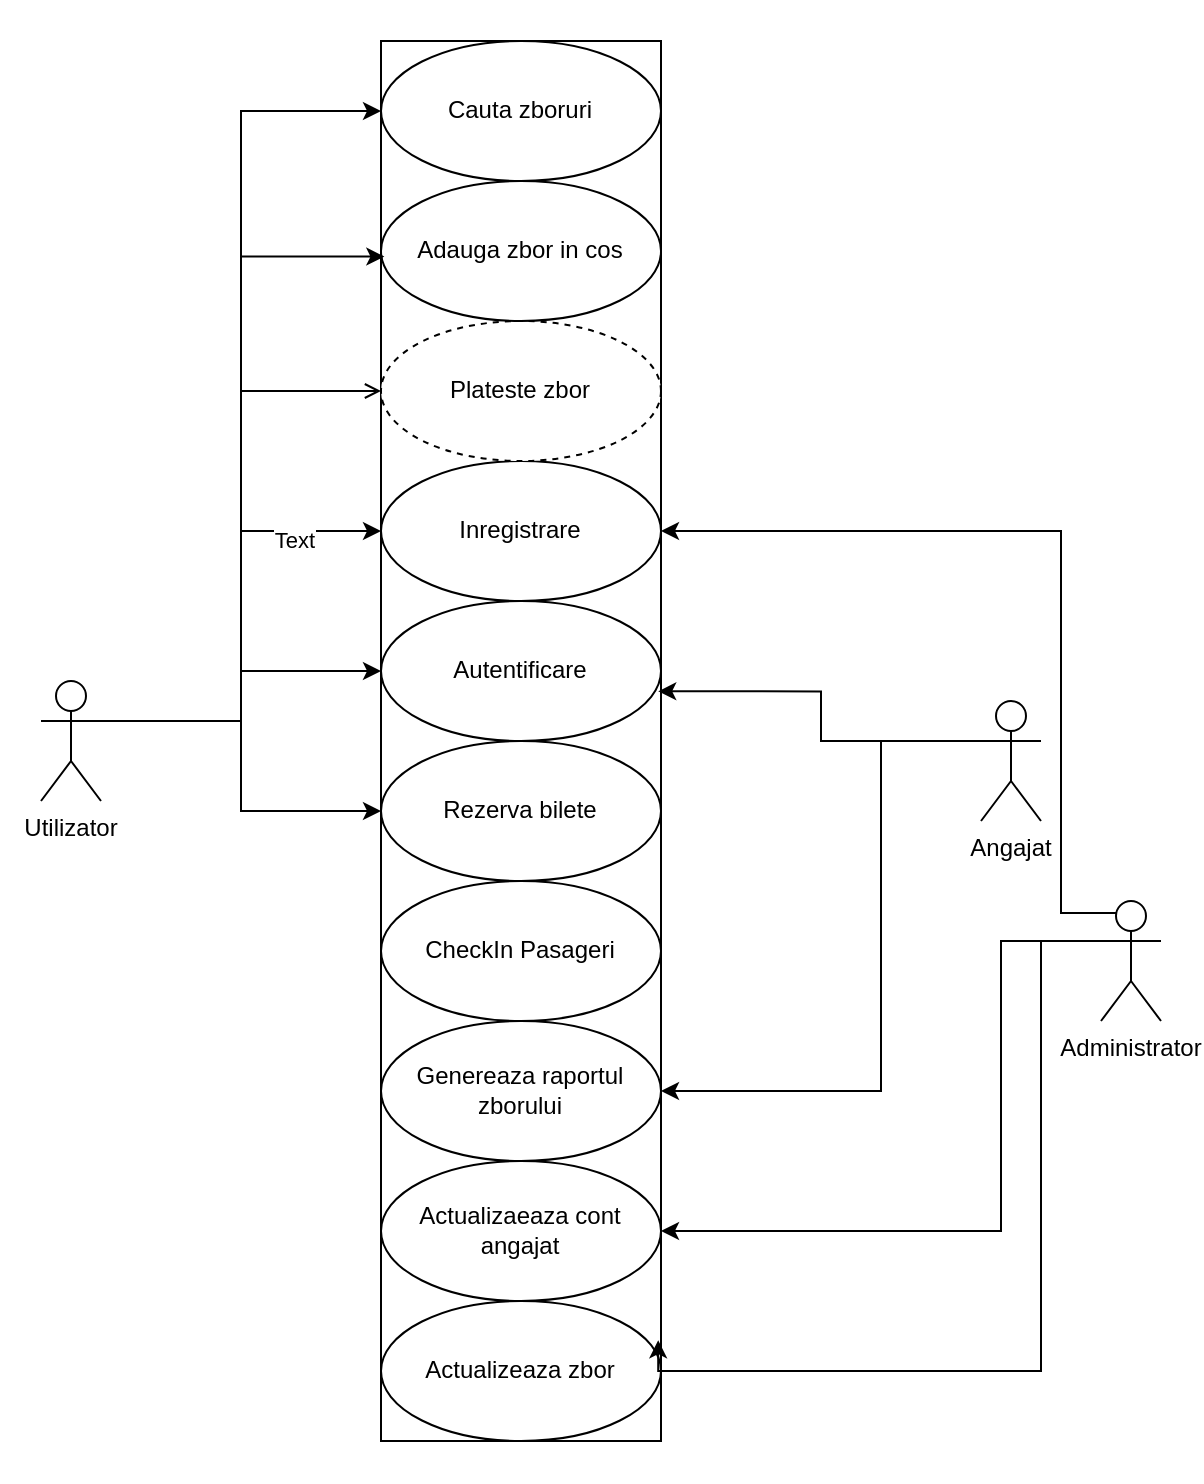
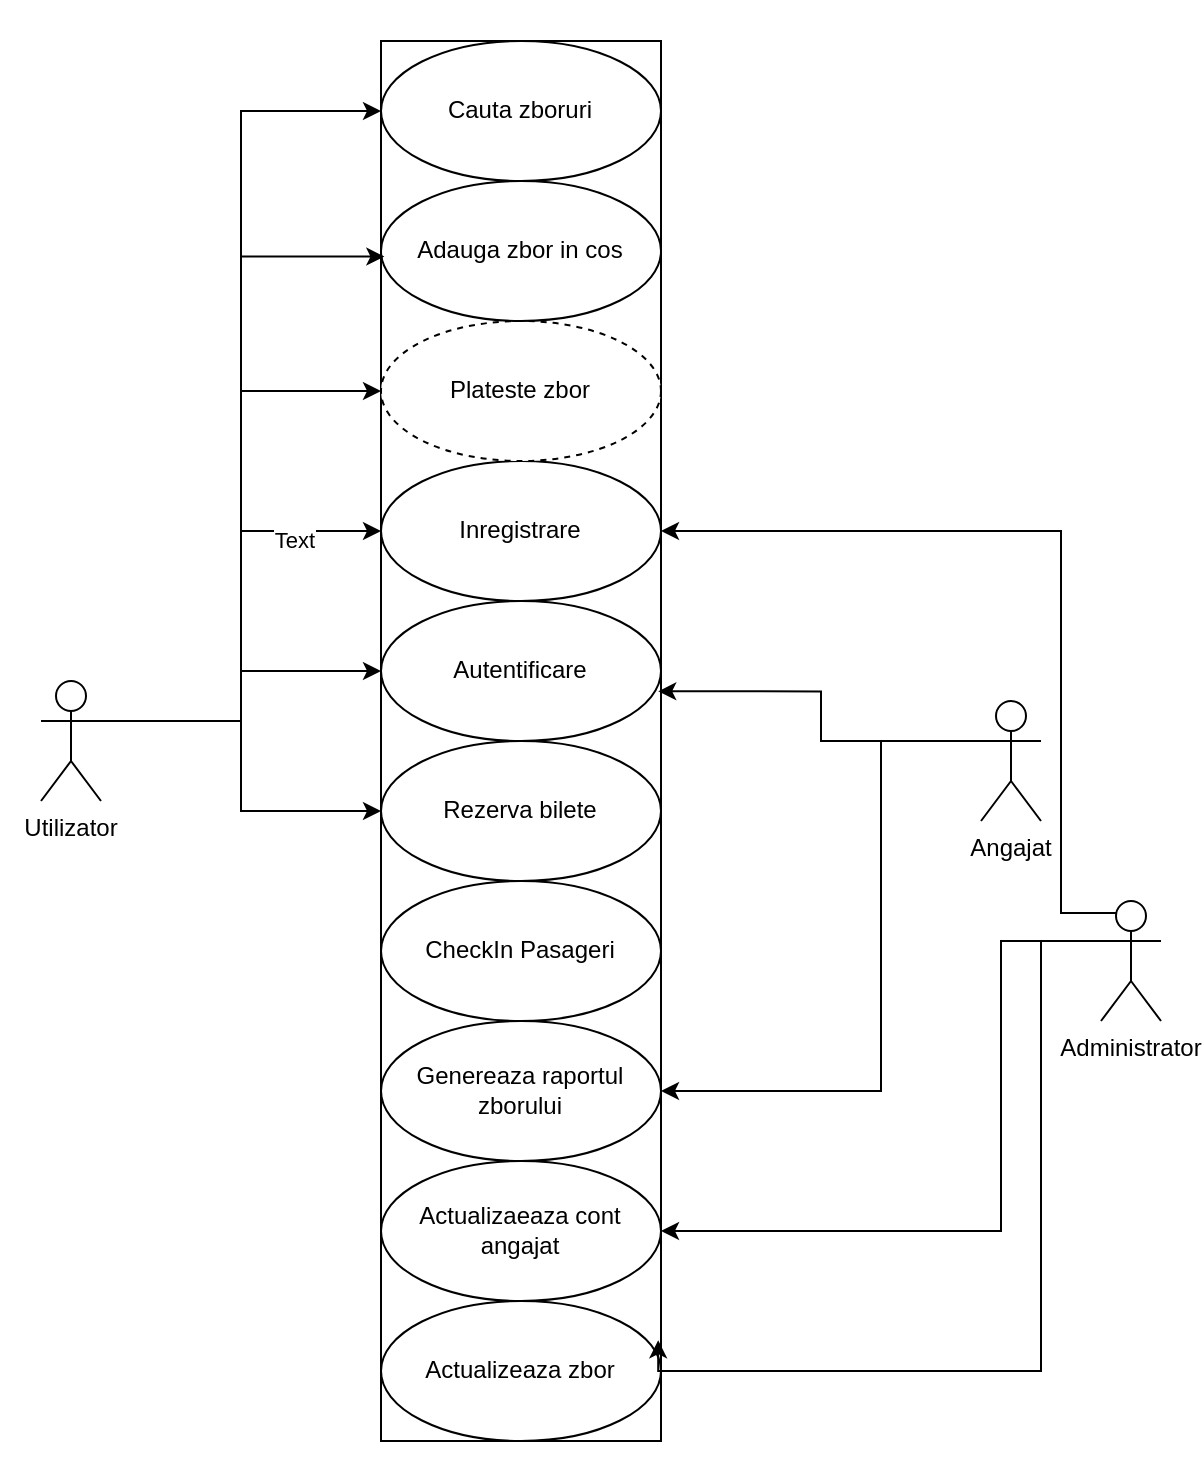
  <mxCell id="0" style=";html=1;" />
  <mxCell id="1" style=";html=1;" parent="0" />
  <mxCell id="2" style="edgeStyle=orthogonalEdgeStyle;rounded=0;orthogonalLoop=1;jettySize=auto;html=1;exitX=1;exitY=0.333;exitDx=0;exitDy=0;exitPerimeter=0;entryX=0;entryY=0.5;entryDx=0;entryDy=0;" edge="1" parent="1" source="6" target="14"><mxGeometry relative="1" as="geometry" /></mxCell>
  <mxCell id="3" style="edgeStyle=orthogonalEdgeStyle;rounded=0;orthogonalLoop=1;jettySize=auto;html=1;exitX=1;exitY=0.333;exitDx=0;exitDy=0;exitPerimeter=0;entryX=0;entryY=0.5;entryDx=0;entryDy=0;" edge="1" parent="1" source="6" target="15"><mxGeometry relative="1" as="geometry" /></mxCell>
- <mxCell id="4" style="edgeStyle=orthogonalEdgeStyle;rounded=0;orthogonalLoop=1;jettySize=auto;html=1;exitX=1;exitY=0.333;exitDx=0;exitDy=0;exitPerimeter=0;entryX=0;entryY=0.5;entryDx=0;entryDy=0;endArrow=open;" edge="1" parent="1" source="6" target="26"><mxGeometry relative="1" as="geometry" /></mxCell>
+ <mxCell id="4" style="edgeStyle=orthogonalEdgeStyle;rounded=0;orthogonalLoop=1;jettySize=auto;html=1;exitX=1;exitY=0.333;exitDx=0;exitDy=0;exitPerimeter=0;entryX=0;entryY=0.5;entryDx=0;entryDy=0;" edge="1" parent="1" source="6" target="26"><mxGeometry relative="1" as="geometry" /></mxCell>
  <mxCell id="5" style="edgeStyle=orthogonalEdgeStyle;rounded=0;orthogonalLoop=1;jettySize=auto;html=1;exitX=1;exitY=0.333;exitDx=0;exitDy=0;exitPerimeter=0;entryX=0;entryY=0.5;entryDx=0;entryDy=0;" edge="1" parent="1" source="6" target="28"><mxGeometry relative="1" as="geometry" /></mxCell>
  <mxCell id="6" value="Utilizator" style="shape=umlActor;verticalLabelPosition=bottom;verticalAlign=top;html=1;" vertex="1" parent="1"><mxGeometry x="20" y="340" width="30" height="60" as="geometry" /></mxCell>
  <mxCell id="7" style="edgeStyle=orthogonalEdgeStyle;rounded=0;orthogonalLoop=1;jettySize=auto;html=1;exitX=0;exitY=0.333;exitDx=0;exitDy=0;exitPerimeter=0;entryX=1;entryY=0.5;entryDx=0;entryDy=0;" edge="1" parent="1" source="9" target="18"><mxGeometry relative="1" as="geometry"><mxPoint x="510" y="640" as="targetPoint" /><Array as="points"><mxPoint x="500" y="470" /><mxPoint x="500" y="615" /></Array></mxGeometry></mxCell>
  <mxCell id="8" style="edgeStyle=orthogonalEdgeStyle;rounded=0;orthogonalLoop=1;jettySize=auto;html=1;exitX=0.25;exitY=0.1;exitDx=0;exitDy=0;exitPerimeter=0;entryX=1;entryY=0.5;entryDx=0;entryDy=0;" edge="1" parent="1" source="9" target="13"><mxGeometry relative="1" as="geometry"><Array as="points"><mxPoint x="530" y="456" /><mxPoint x="530" y="265" /></Array></mxGeometry></mxCell>
  <mxCell id="9" value="Administrator" style="shape=umlActor;verticalLabelPosition=bottom;verticalAlign=top;html=1;" vertex="1" parent="1"><mxGeometry x="550" y="450" width="30" height="60" as="geometry" /></mxCell>
  <mxCell id="10" style="edgeStyle=orthogonalEdgeStyle;rounded=0;orthogonalLoop=1;jettySize=auto;html=1;exitX=0;exitY=0.333;exitDx=0;exitDy=0;exitPerimeter=0;entryX=1;entryY=0.5;entryDx=0;entryDy=0;" edge="1" parent="1" source="11" target="17"><mxGeometry relative="1" as="geometry"><Array as="points"><mxPoint x="440" y="370" /><mxPoint x="440" y="545" /></Array></mxGeometry></mxCell>
  <mxCell id="11" value="Angajat" style="shape=umlActor;verticalLabelPosition=bottom;verticalAlign=top;html=1;" vertex="1" parent="1"><mxGeometry x="490" y="350" width="30" height="60" as="geometry" /></mxCell>
  <mxCell id="12" value="" style="html=1;whiteSpace=wrap;" vertex="1" parent="1"><mxGeometry x="190" y="20" width="140" height="700" as="geometry" /></mxCell>
  <mxCell id="13" value="Inregistrare" style="ellipse;whiteSpace=wrap;html=1;" vertex="1" parent="1"><mxGeometry x="190" y="230" width="140" height="70" as="geometry" /></mxCell>
  <mxCell id="14" value="Autentificare" style="ellipse;whiteSpace=wrap;html=1;" vertex="1" parent="1"><mxGeometry x="190" y="300" width="140" height="70" as="geometry" /></mxCell>
  <mxCell id="15" value="Rezerva bilete" style="ellipse;whiteSpace=wrap;html=1;" vertex="1" parent="1"><mxGeometry x="190" y="370" width="140" height="70" as="geometry" /></mxCell>
  <mxCell id="16" value="CheckIn Pasageri" style="ellipse;whiteSpace=wrap;html=1;" vertex="1" parent="1"><mxGeometry x="190" y="440" width="140" height="70" as="geometry" /></mxCell>
  <mxCell id="17" value="Genereaza raportul zborului" style="ellipse;whiteSpace=wrap;html=1;" vertex="1" parent="1"><mxGeometry x="190" y="510" width="140" height="70" as="geometry" /></mxCell>
  <mxCell id="18" value="Actualizaeaza cont angajat" style="ellipse;whiteSpace=wrap;html=1;" vertex="1" parent="1"><mxGeometry x="190" y="580" width="140" height="70" as="geometry" /></mxCell>
  <mxCell id="19" value="Actualizeaza zbor" style="ellipse;whiteSpace=wrap;html=1;" vertex="1" parent="1"><mxGeometry x="190" y="650" width="140" height="70" as="geometry" /></mxCell>
  <mxCell id="20" value="" style="line;strokeWidth=1;fillColor=none;align=left;verticalAlign=middle;spacingTop=-1;spacingLeft=3;spacingRight=3;rotatable=0;labelPosition=right;points=[];portConstraint=eastwest;strokeColor=inherit;" vertex="1" parent="1"><mxGeometry x="240" y="310" width="40" height="8" as="geometry" /></mxCell>
  <mxCell id="21" value="" style="line;strokeWidth=1;fillColor=none;align=left;verticalAlign=middle;spacingTop=-1;spacingLeft=3;spacingRight=3;rotatable=0;labelPosition=right;points=[];portConstraint=eastwest;strokeColor=inherit;" vertex="1" parent="1"><mxGeometry x="240" y="310" width="40" height="8" as="geometry" /></mxCell>
  <mxCell id="22" style="edgeStyle=orthogonalEdgeStyle;rounded=0;orthogonalLoop=1;jettySize=auto;html=1;exitX=1;exitY=0.333;exitDx=0;exitDy=0;exitPerimeter=0;entryX=0;entryY=0.5;entryDx=0;entryDy=0;" edge="1" parent="1" source="6" target="13"><mxGeometry relative="1" as="geometry" /></mxCell>
  <mxCell id="23" value="Text" style="edgeLabel;html=1;align=center;verticalAlign=middle;resizable=0;points=[];" connectable="0" vertex="1" parent="22"><mxGeometry x="0.643" y="-4" relative="1" as="geometry"><mxPoint x="-1" as="offset" /></mxGeometry></mxCell>
  <mxCell id="24" style="edgeStyle=orthogonalEdgeStyle;rounded=0;orthogonalLoop=1;jettySize=auto;html=1;exitX=0;exitY=0.333;exitDx=0;exitDy=0;exitPerimeter=0;entryX=0.99;entryY=0.928;entryDx=0;entryDy=0;entryPerimeter=0;" edge="1" parent="1" source="9" target="12"><mxGeometry relative="1" as="geometry"><Array as="points"><mxPoint x="520" y="470" /><mxPoint x="520" y="685" /></Array></mxGeometry></mxCell>
  <mxCell id="25" style="edgeStyle=orthogonalEdgeStyle;rounded=0;orthogonalLoop=1;jettySize=auto;html=1;exitX=0;exitY=0.333;exitDx=0;exitDy=0;exitPerimeter=0;entryX=0.99;entryY=0.645;entryDx=0;entryDy=0;entryPerimeter=0;" edge="1" parent="1" source="11" target="14"><mxGeometry relative="1" as="geometry" /></mxCell>
  <mxCell id="26" value="Plateste zbor" style="ellipse;whiteSpace=wrap;html=1;dashed=1;" vertex="1" parent="1"><mxGeometry x="190" y="160" width="140" height="70" as="geometry" /></mxCell>
  <mxCell id="27" value="Adauga zbor in cos" style="ellipse;whiteSpace=wrap;html=1;" vertex="1" parent="1"><mxGeometry x="190" y="90" width="140" height="70" as="geometry" /></mxCell>
  <mxCell id="28" value="Cauta zboruri" style="ellipse;whiteSpace=wrap;html=1;" vertex="1" parent="1"><mxGeometry x="190" y="20" width="140" height="70" as="geometry" /></mxCell>
  <mxCell id="29" style="edgeStyle=orthogonalEdgeStyle;rounded=0;orthogonalLoop=1;jettySize=auto;html=1;exitX=1;exitY=0.333;exitDx=0;exitDy=0;exitPerimeter=0;entryX=0.012;entryY=0.154;entryDx=0;entryDy=0;entryPerimeter=0;" edge="1" parent="1" source="6" target="12"><mxGeometry relative="1" as="geometry" /></mxCell>
